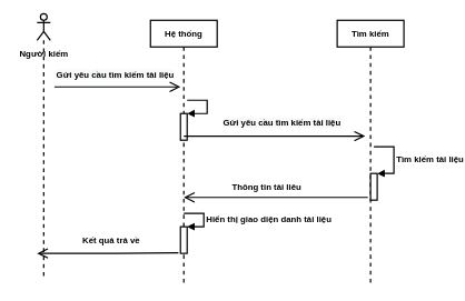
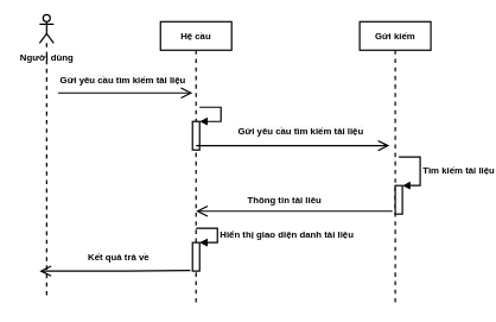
  <mxCell id="0" />
  <mxCell id="1" parent="0" />
  <mxCell id="2" value="" style="shape=umlLifeline;participant=umlActor;perimeter=lifelinePerimeter;whiteSpace=wrap;html=1;container=1;collapsible=0;recursiveResize=0;verticalAlign=top;spacingTop=36;outlineConnect=0;strokeWidth=2;fontSize=13;fontStyle=1" vertex="1" parent="1"><mxGeometry x="55" y="20" width="20" height="400" as="geometry" /></mxCell>
- <mxCell id="3" value="Hệ thống" style="shape=umlLifeline;perimeter=lifelinePerimeter;whiteSpace=wrap;html=1;container=1;collapsible=0;recursiveResize=0;outlineConnect=0;strokeWidth=2;fontSize=13;fontStyle=1" vertex="1" parent="1"><mxGeometry x="225" y="30" width="100" height="400" as="geometry" /></mxCell>
+ <mxCell id="3" value="Hệ cầu" style="shape=umlLifeline;perimeter=lifelinePerimeter;whiteSpace=wrap;html=1;container=1;collapsible=0;recursiveResize=0;outlineConnect=0;strokeWidth=2;fontSize=13;fontStyle=1" vertex="1" parent="1"><mxGeometry x="225" y="30" width="100" height="400" as="geometry" /></mxCell>
  <mxCell id="4" value="" style="html=1;points=[];perimeter=orthogonalPerimeter;strokeWidth=2;fontSize=13;fontStyle=1" vertex="1" parent="3"><mxGeometry x="45" y="140.0" width="10" height="40" as="geometry" /></mxCell>
  <mxCell id="5" value="" style="edgeStyle=orthogonalEdgeStyle;html=1;align=left;spacingLeft=2;endArrow=block;rounded=0;entryX=1;entryY=0;strokeWidth=2;fontSize=13;fontStyle=1" edge="1" target="4" parent="3"><mxGeometry relative="1" as="geometry"><mxPoint x="55" y="120.0" as="sourcePoint" /><Array as="points"><mxPoint x="85" y="120.0" /></Array></mxGeometry></mxCell>
  <mxCell id="6" value="" style="html=1;points=[];perimeter=orthogonalPerimeter;fontSize=13;strokeWidth=2;fontStyle=1" vertex="1" parent="3"><mxGeometry x="45" y="310" width="10" height="40" as="geometry" /></mxCell>
  <mxCell id="7" value="Hiển thị giao diện danh tài liệu" style="edgeStyle=orthogonalEdgeStyle;html=1;align=left;spacingLeft=2;endArrow=block;rounded=0;entryX=1;entryY=0;fontSize=13;strokeWidth=2;fontStyle=1" edge="1" target="6" parent="3"><mxGeometry relative="1" as="geometry"><mxPoint x="50" y="290" as="sourcePoint" /><Array as="points"><mxPoint x="80" y="290" /></Array></mxGeometry></mxCell>
- <mxCell id="8" value="Tìm kiếm" style="shape=umlLifeline;perimeter=lifelinePerimeter;whiteSpace=wrap;html=1;container=1;collapsible=0;recursiveResize=0;outlineConnect=0;strokeWidth=2;fontSize=13;fontStyle=1" vertex="1" parent="1"><mxGeometry x="505" y="30" width="100" height="400" as="geometry" /></mxCell>
+ <mxCell id="8" value="Gửi kiếm" style="shape=umlLifeline;perimeter=lifelinePerimeter;whiteSpace=wrap;html=1;container=1;collapsible=0;recursiveResize=0;outlineConnect=0;strokeWidth=2;fontSize=13;fontStyle=1" vertex="1" parent="1"><mxGeometry x="505" y="30" width="100" height="400" as="geometry" /></mxCell>
  <mxCell id="9" value="" style="html=1;points=[];perimeter=orthogonalPerimeter;strokeWidth=2;fontSize=13;fontStyle=1" vertex="1" parent="8"><mxGeometry x="50" y="230" width="10" height="40" as="geometry" /></mxCell>
  <mxCell id="10" value="Tìm kiếm tài liệu" style="edgeStyle=orthogonalEdgeStyle;html=1;align=left;spacingLeft=2;endArrow=block;rounded=0;entryX=1;entryY=0;strokeWidth=2;fontSize=13;fontStyle=1" edge="1" target="9" parent="8"><mxGeometry relative="1" as="geometry"><mxPoint x="55" y="190" as="sourcePoint" /><Array as="points"><mxPoint x="55" y="190" /><mxPoint x="85" y="190" /><mxPoint x="85" y="230" /></Array></mxGeometry></mxCell>
  <mxCell id="11" value="" style="endArrow=open;endFill=1;endSize=12;html=1;rounded=0;strokeWidth=2;fontSize=13;fontStyle=1" edge="1" parent="1"><mxGeometry width="160" relative="1" as="geometry"><mxPoint x="81" y="130" as="sourcePoint" /><mxPoint x="270" y="130" as="targetPoint" /></mxGeometry></mxCell>
  <mxCell id="12" value="&lt;span style=&quot;font-size: 13px; background-color: rgb(248, 249, 250);&quot;&gt;Gửi yêu cầu tìm kiếm tài liệu&lt;/span&gt;" style="edgeLabel;html=1;align=center;verticalAlign=middle;resizable=0;points=[];fontSize=13;fontStyle=1" vertex="1" connectable="0" parent="11"><mxGeometry x="-0.259" y="3" relative="1" as="geometry"><mxPoint x="20" y="-17" as="offset" /></mxGeometry></mxCell>
  <mxCell id="13" value="" style="endArrow=open;endFill=1;endSize=12;html=1;rounded=0;strokeWidth=2;fontSize=13;fontStyle=1" edge="1" parent="1" source="3"><mxGeometry width="160" relative="1" as="geometry"><mxPoint x="317" y="204" as="sourcePoint" /><mxPoint x="547" y="204" as="targetPoint" /></mxGeometry></mxCell>
  <mxCell id="14" value="&lt;span style=&quot;font-size: 13px; background-color: rgb(248, 249, 250);&quot;&gt;Gửi yêu cầu tìm kiếm tài liệu&lt;/span&gt;" style="edgeLabel;html=1;align=center;verticalAlign=middle;resizable=0;points=[];fontSize=13;fontStyle=1" vertex="1" connectable="0" parent="13"><mxGeometry x="0.17" y="5" relative="1" as="geometry"><mxPoint x="-13" y="-16" as="offset" /></mxGeometry></mxCell>
  <mxCell id="15" value="" style="endArrow=open;endFill=1;endSize=12;html=1;rounded=0;fontSize=13;strokeWidth=2;exitX=-0.3;exitY=0.975;exitDx=0;exitDy=0;exitPerimeter=0;fontStyle=1" edge="1" parent="1" source="6"><mxGeometry width="160" relative="1" as="geometry"><mxPoint x="334" y="380" as="sourcePoint" /><mxPoint x="55" y="380" as="targetPoint" /><Array as="points"><mxPoint x="175" y="380" /></Array></mxGeometry></mxCell>
  <mxCell id="16" value="Kết quả trả về" style="edgeLabel;html=1;align=center;verticalAlign=middle;resizable=0;points=[];fontSize=13;fontStyle=1" vertex="1" connectable="0" parent="15"><mxGeometry x="0.104" y="-3" relative="1" as="geometry"><mxPoint x="15" y="-17" as="offset" /></mxGeometry></mxCell>
  <mxCell id="17" value="" style="endArrow=open;endFill=1;endSize=12;html=1;rounded=0;fontSize=13;strokeWidth=2;exitX=-0.4;exitY=0.9;exitDx=0;exitDy=0;exitPerimeter=0;fontStyle=1" edge="1" parent="1" source="9"><mxGeometry width="160" relative="1" as="geometry"><mxPoint x="484" y="355" as="sourcePoint" /><mxPoint x="275" y="296" as="targetPoint" /></mxGeometry></mxCell>
  <mxCell id="18" value="Thông tin tài liêu" style="edgeLabel;html=1;align=center;verticalAlign=middle;resizable=0;points=[];fontSize=13;fontStyle=1" vertex="1" connectable="0" parent="17"><mxGeometry x="0.107" y="-1" relative="1" as="geometry"><mxPoint y="-15" as="offset" /></mxGeometry></mxCell>
- <mxCell id="19" value="&lt;span style=&quot;font-size: 13px;&quot;&gt;Người kiếm&lt;/span&gt;" style="text;html=1;align=center;verticalAlign=middle;resizable=0;points=[];autosize=1;strokeColor=none;fillColor=none;fontSize=13;fontStyle=1" vertex="1" parent="1"><mxGeometry x="20" y="70" width="90" height="20" as="geometry" /></mxCell>
+ <mxCell id="19" value="&lt;span style=&quot;font-size: 13px;&quot;&gt;Người dùng&lt;/span&gt;" style="text;html=1;align=center;verticalAlign=middle;resizable=0;points=[];autosize=1;strokeColor=none;fillColor=none;fontSize=13;fontStyle=1" vertex="1" parent="1"><mxGeometry x="20" y="70" width="90" height="20" as="geometry" /></mxCell>
